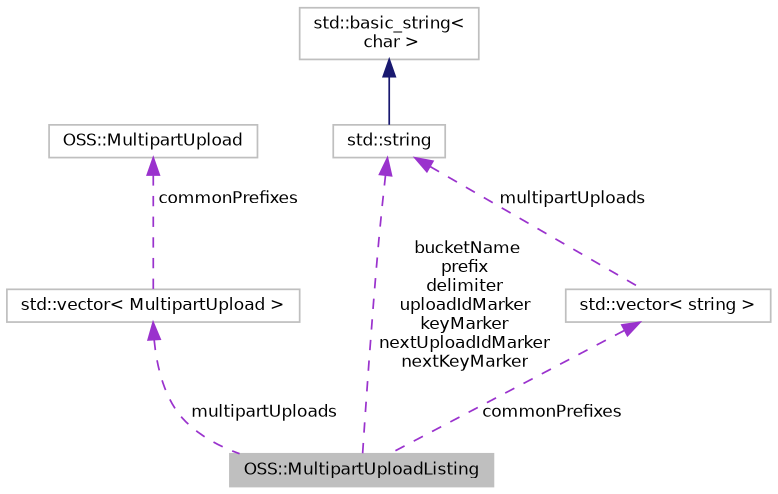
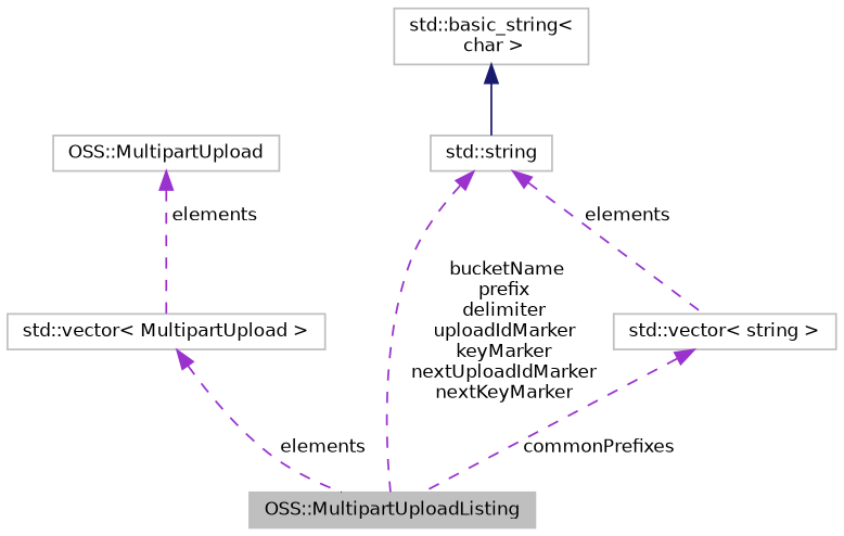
  digraph {
    node [color=grey75 fillcolor=white fontname=Helvetica fontsize=10 shape=record style=filled]
    edge [color=darkorchid3 dir=back fontname=Helvetica fontsize=10 labelfontname=Helvetica labelfontsize=10 style=dashed]
    n1 [fillcolor=grey75 fontcolor=black height=0.2 label="OSS::MultipartUploadListing" width=0.4]
    n2 [height=0.2 label="std::vector\< MultipartUpload \>" width=0.4]
    n3 [height=0.2 label="OSS::MultipartUpload" width=0.4]
    n4 [height=0.2 label="std::string" width=0.4]
    n5 [height=0.2 label="std::vector\< string \>" width=0.4]
    n6 [height=0.2 label="std::basic_string\<\l char \>" width=0.4]
-   n2 -> n1 [label=" multipartUploads"]
-   n3 -> n2 [label=" commonPrefixes"]
+   n2 -> n1 [label=" elements"]
+   n3 -> n2 [label=" elements"]
    n4 -> n1 [label=" bucketName\nprefix\ndelimiter\nuploadIdMarker\nkeyMarker\nnextUploadIdMarker\nnextKeyMarker"]
-   n4 -> n5 [label=" multipartUploads"]
+   n4 -> n5 [label=" elements"]
    n5 -> n1 [label=" commonPrefixes"]
    n6 -> n4 [color=midnightblue style=solid]
  }
